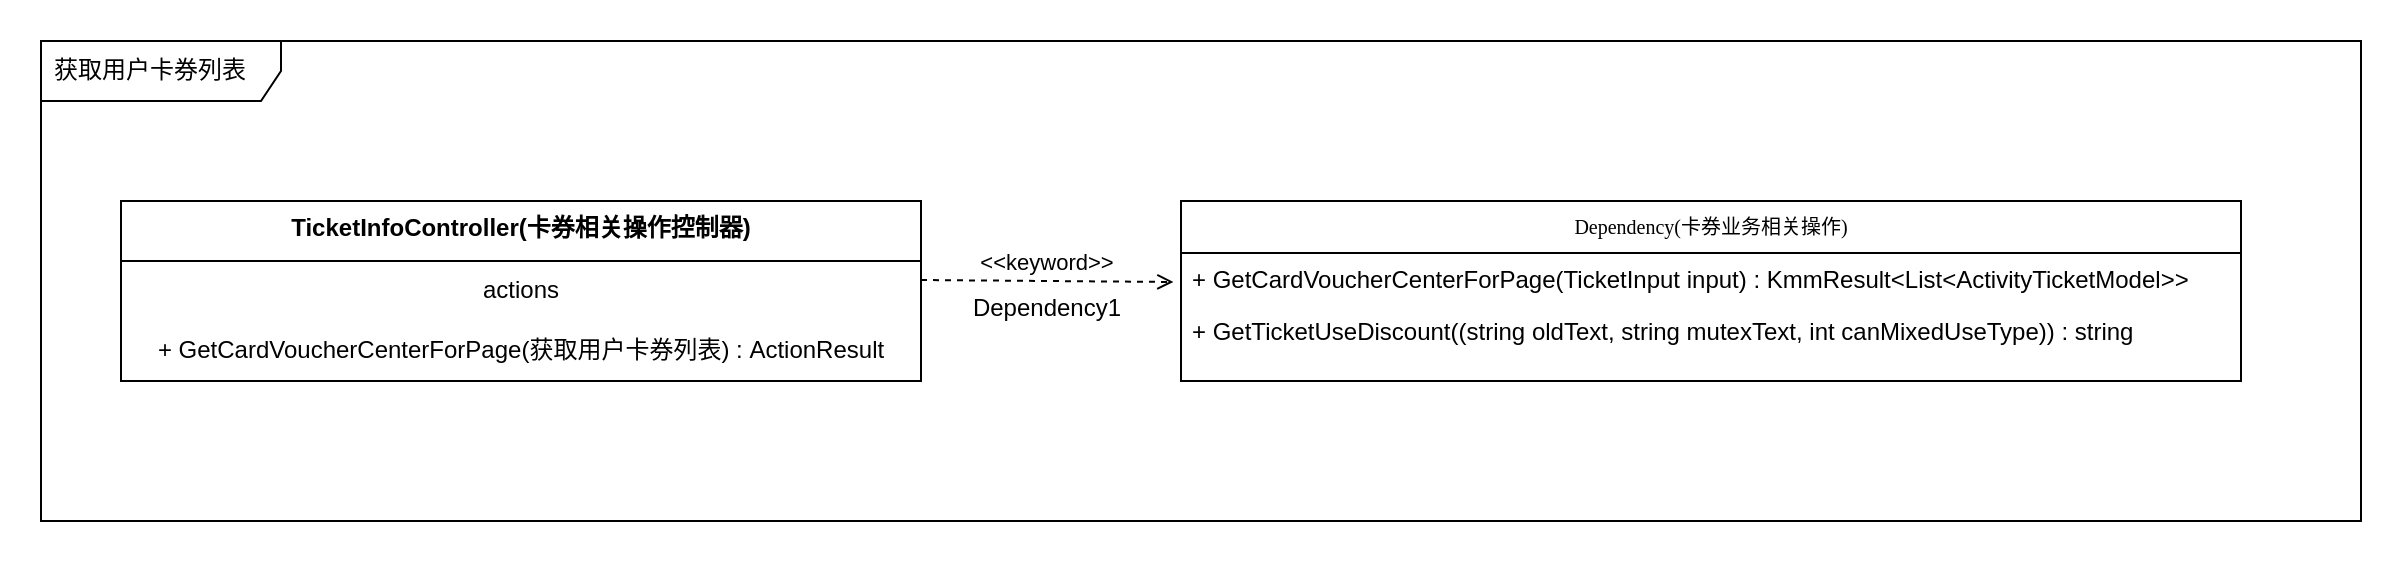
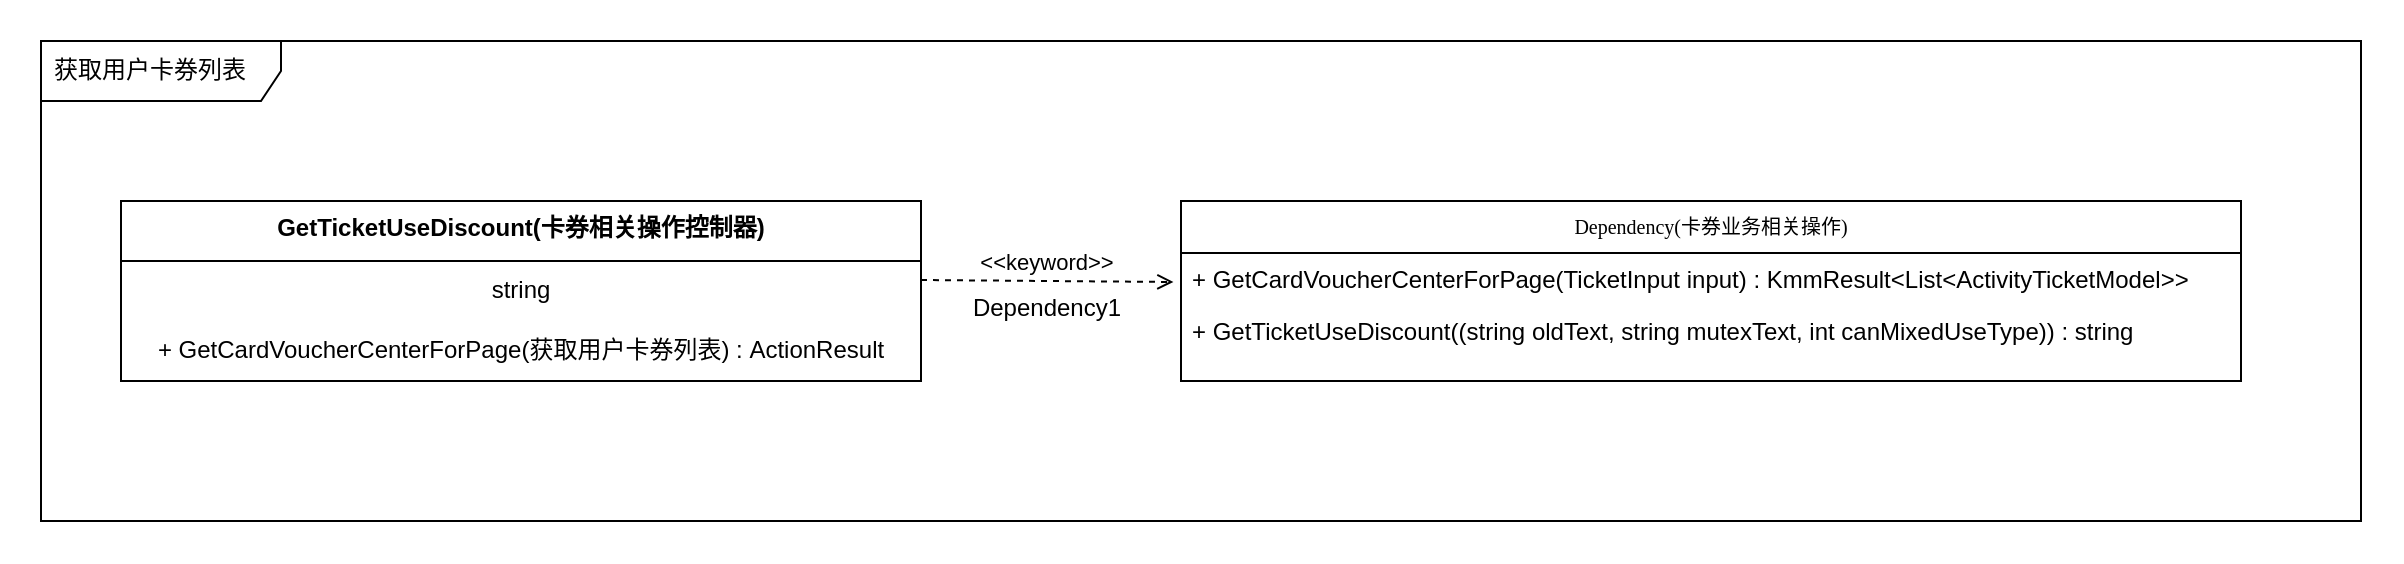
  <mxCell id="0" />
  <mxCell id="1" parent="0" />
  <mxCell id="2" value="获取用户卡券列表" style="shape=umlFrame;whiteSpace=wrap;html=1;width=120;height=30;boundedLbl=1;verticalAlign=middle;align=left;spacingLeft=5;" vertex="1" parent="1"><mxGeometry x="20" y="20" width="1160" height="240" as="geometry" /></mxCell>
- <mxCell id="3" value="TicketInfoController(卡券相关操作控制器)" style="swimlane;fontStyle=1;align=center;verticalAlign=top;childLayout=stackLayout;horizontal=1;startSize=30;horizontalStack=0;resizeParent=1;resizeParentMax=0;resizeLast=0;collapsible=0;marginBottom=0;html=1;fillColor=default;" vertex="1" parent="1"><mxGeometry x="60" y="100" width="400" height="90" as="geometry" /></mxCell>
- <mxCell id="4" value="actions" style="html=1;strokeColor=none;fillColor=none;align=center;verticalAlign=middle;spacingLeft=4;spacingRight=4;rotatable=0;points=[[0,0.5],[1,0.5]];resizeWidth=1;" vertex="1" parent="3"><mxGeometry y="30" width="400" height="30" as="geometry" /></mxCell>
+ <mxCell id="3" value="GetTicketUseDiscount(卡券相关操作控制器)" style="swimlane;fontStyle=1;align=center;verticalAlign=top;childLayout=stackLayout;horizontal=1;startSize=30;horizontalStack=0;resizeParent=1;resizeParentMax=0;resizeLast=0;collapsible=0;marginBottom=0;html=1;fillColor=default;" vertex="1" parent="1"><mxGeometry x="60" y="100" width="400" height="90" as="geometry" /></mxCell>
+ <mxCell id="4" value="string" style="html=1;strokeColor=none;fillColor=none;align=center;verticalAlign=middle;spacingLeft=4;spacingRight=4;rotatable=0;points=[[0,0.5],[1,0.5]];resizeWidth=1;" vertex="1" parent="3"><mxGeometry y="30" width="400" height="30" as="geometry" /></mxCell>
  <mxCell id="5" value="+ GetCardVoucherCenterForPage(获取用户卡券列表) :&amp;nbsp;ActionResult" style="html=1;strokeColor=none;fillColor=none;align=center;verticalAlign=middle;spacingLeft=4;spacingRight=4;rotatable=0;points=[[0,0.5],[1,0.5]];resizeWidth=1;" vertex="1" parent="3"><mxGeometry y="60" width="400" height="30" as="geometry" /></mxCell>
  <mxCell id="6" value="Dependency(卡券业务相关操作)" style="swimlane;html=1;fontStyle=0;childLayout=stackLayout;horizontal=1;startSize=26;fillColor=none;horizontalStack=0;resizeParent=1;resizeLast=0;collapsible=1;marginBottom=0;swimlaneFillColor=#ffffff;rounded=0;shadow=0;comic=0;labelBackgroundColor=none;strokeWidth=1;fontFamily=Verdana;fontSize=10;align=center;" vertex="1" parent="1"><mxGeometry x="590" y="100" width="530" height="90" as="geometry" /></mxCell>
  <mxCell id="7" value="&lt;span&gt;+ GetCardVoucherCenterForPage(TicketInput input)&amp;nbsp;:&amp;nbsp;&lt;/span&gt;KmmResult&amp;lt;List&amp;lt;ActivityTicketModel&amp;gt;&amp;gt;" style="text;html=1;strokeColor=none;fillColor=none;align=left;verticalAlign=top;spacingLeft=4;spacingRight=4;whiteSpace=wrap;overflow=hidden;rotatable=0;points=[[0,0.5],[1,0.5]];portConstraint=eastwest;" vertex="1" parent="6"><mxGeometry y="26" width="530" height="26" as="geometry" /></mxCell>
  <mxCell id="8" value="&lt;span&gt;+ GetTicketUseDiscount((string oldText, string mutexText, int canMixedUseType))&amp;nbsp;:&amp;nbsp;&lt;/span&gt;string" style="text;html=1;strokeColor=none;fillColor=none;align=left;verticalAlign=top;spacingLeft=4;spacingRight=4;whiteSpace=wrap;overflow=hidden;rotatable=0;points=[[0,0.5],[1,0.5]];portConstraint=eastwest;" vertex="1" parent="6"><mxGeometry y="52" width="530" height="26" as="geometry" /></mxCell>
  <mxCell id="9" value="&amp;lt;&amp;lt;keyword&amp;gt;&amp;gt;" style="endArrow=open;html=1;rounded=0;align=center;verticalAlign=bottom;dashed=1;endFill=0;labelBackgroundColor=none;entryX=0;entryY=0.5;entryDx=0;entryDy=0;exitX=1.014;exitY=0.3;exitDx=0;exitDy=0;exitPerimeter=0;" edge="1" parent="1"><mxGeometry relative="1" as="geometry"><mxPoint x="460" y="139.5" as="sourcePoint" /><mxPoint x="586.22" y="140.5" as="targetPoint" /></mxGeometry></mxCell>
  <mxCell id="10" value="Dependency1" style="resizable=0;html=1;align=center;verticalAlign=top;labelBackgroundColor=none;fillColor=default;" connectable="0" vertex="1" parent="9"><mxGeometry relative="1" as="geometry" /></mxCell>
